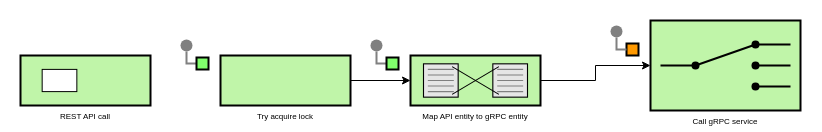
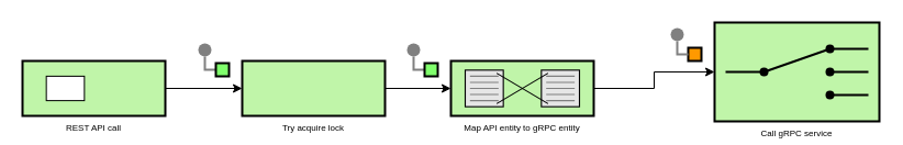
  <mxCell id="0" />
  <mxCell id="1" parent="0" />
+ <mxCell id="2" style="edgeStyle=orthogonalEdgeStyle;rounded=0;orthogonalLoop=1;jettySize=auto;html=1;" parent="1" source="3" target="7" edge="1"><mxGeometry relative="1" as="geometry" /></mxCell>
  <mxCell id="3" value="REST API call" style="strokeWidth=2;dashed=0;align=center;fontSize=8;shape=rect;verticalLabelPosition=bottom;verticalAlign=top;fillColor=#c0f5a9;" parent="1" vertex="1"><mxGeometry x="20" y="55" width="130" height="50" as="geometry" /></mxCell>
  <mxCell id="4" value="" style="strokeWidth=1;dashed=0;align=center;fontSize=8;shape=rect" parent="3" vertex="1"><mxGeometry x="21.667" y="13.889" width="34.667" height="22.222" as="geometry" /></mxCell>
  <mxCell id="5" value="Call gRPC service" style="strokeWidth=2;outlineConnect=0;dashed=0;align=center;fontSize=8;fillColor=#c0f5a9;verticalLabelPosition=bottom;verticalAlign=top;shape=mxgraph.eip.content_based_router;" parent="1" vertex="1"><mxGeometry x="650" y="20" width="150" height="90" as="geometry" /></mxCell>
  <mxCell id="6" style="edgeStyle=orthogonalEdgeStyle;rounded=0;orthogonalLoop=1;jettySize=auto;html=1;" parent="1" source="7" target="9" edge="1"><mxGeometry relative="1" as="geometry" /></mxCell>
  <mxCell id="7" value="Try acquire lock" style="strokeWidth=2;dashed=0;align=center;fontSize=8;shape=rect;fillColor=#c0f5a9;verticalLabelPosition=bottom;verticalAlign=top;" parent="1" vertex="1"><mxGeometry x="220" y="55" width="130" height="50" as="geometry" /></mxCell>
  <mxCell id="8" style="edgeStyle=orthogonalEdgeStyle;rounded=0;orthogonalLoop=1;jettySize=auto;html=1;" parent="1" source="9" target="5" edge="1"><mxGeometry relative="1" as="geometry" /></mxCell>
  <mxCell id="9" value="Map API entity to gRPC entity" style="strokeWidth=2;outlineConnect=0;dashed=0;align=center;fontSize=8;shape=mxgraph.eip.message_translator;fillColor=#c0f5a9;verticalLabelPosition=bottom;verticalAlign=top;" parent="1" vertex="1"><mxGeometry x="410" y="55" width="130" height="50" as="geometry" /></mxCell>
  <mxCell id="10" value="" style="edgeStyle=orthogonalEdgeStyle;rounded=0;exitX=0;exitY=0.5;endArrow=none;dashed=0;html=1;strokeColor=#808080;strokeWidth=2;" parent="1" source="12" target="11" edge="1"><mxGeometry relative="1" as="geometry" /></mxCell>
  <mxCell id="11" value="" style="strokeWidth=2;dashed=0;align=center;fontSize=8;shape=ellipse;fillColor=#808080;strokeColor=none;" parent="1" vertex="1"><mxGeometry x="180" y="39" width="12" height="12" as="geometry" /></mxCell>
  <mxCell id="12" value="" style="strokeWidth=2;dashed=0;align=center;fontSize=8;shape=rect;fillColor=#80FF6C;fontStyle=1;" parent="1" vertex="1"><mxGeometry x="196" y="57" width="12" height="12" as="geometry" /></mxCell>
  <mxCell id="13" value="" style="edgeStyle=orthogonalEdgeStyle;rounded=0;exitX=0;exitY=0.5;endArrow=none;dashed=0;html=1;strokeColor=#808080;strokeWidth=2;" edge="1" source="15" target="14" parent="1"><mxGeometry relative="1" as="geometry" /></mxCell>
  <mxCell id="14" value="" style="strokeWidth=2;dashed=0;align=center;fontSize=8;shape=ellipse;fillColor=#808080;strokeColor=none;" vertex="1" parent="1"><mxGeometry x="370" y="39" width="12" height="12" as="geometry" /></mxCell>
  <mxCell id="15" value="" style="strokeWidth=2;dashed=0;align=center;fontSize=8;shape=rect;fillColor=#80FF6C;fontStyle=1;whiteSpace=wrap;html=1;" vertex="1" parent="1"><mxGeometry x="386" y="57" width="12" height="12" as="geometry" /></mxCell>
  <mxCell id="16" value="" style="group" vertex="1" connectable="0" parent="1"><mxGeometry x="610" y="25" width="28" height="30" as="geometry" /></mxCell>
  <mxCell id="17" value="" style="strokeWidth=2;dashed=0;align=center;fontSize=8;shape=ellipse;fillColor=#808080;strokeColor=none;" vertex="1" parent="16"><mxGeometry width="12" height="12" as="geometry" /></mxCell>
  <mxCell id="18" value="" style="strokeWidth=2;dashed=0;align=center;fontSize=8;shape=rect;fillColor=#ff9900;strokeColor=#000000;fontStyle=1;html=1;whiteSpace=wrap;" vertex="1" parent="16"><mxGeometry x="16" y="18" width="12" height="12" as="geometry" /></mxCell>
  <mxCell id="19" value="" style="edgeStyle=orthogonalEdgeStyle;rounded=0;exitX=0;exitY=0.5;endArrow=none;dashed=0;html=1;strokeColor=#808080;strokeWidth=2;" edge="1" source="18" target="17" parent="16"><mxGeometry relative="1" as="geometry" /></mxCell>
